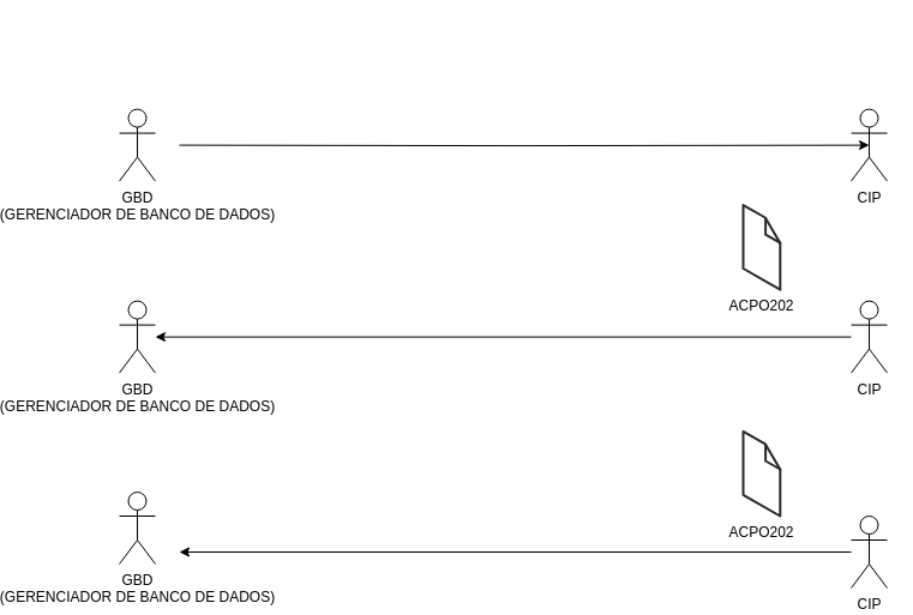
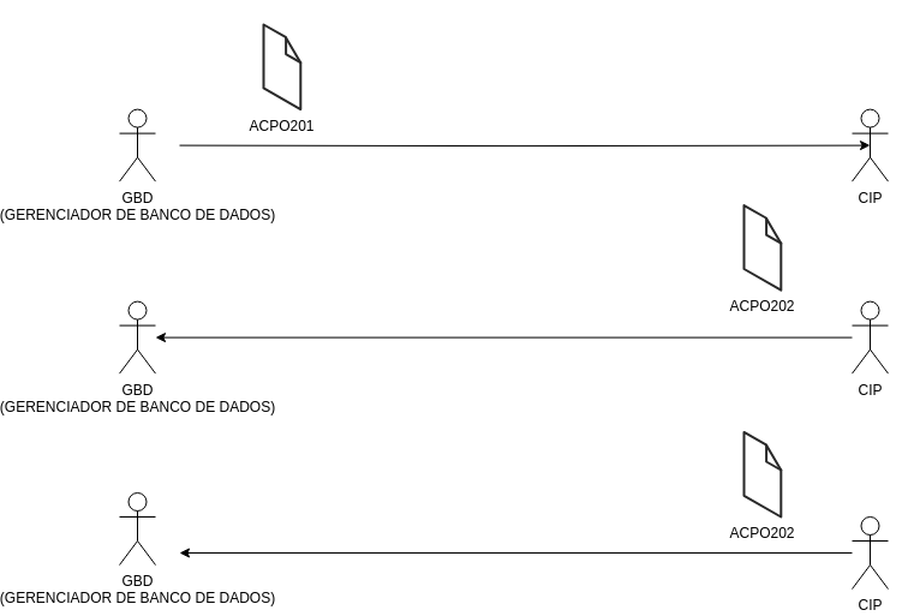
  <mxCell id="0" />
  <mxCell id="1" parent="0" />
  <mxCell id="2" style="edgeStyle=orthogonalEdgeStyle;rounded=0;orthogonalLoop=1;jettySize=auto;html=1;entryX=0.5;entryY=0.5;entryDx=0;entryDy=0;entryPerimeter=0;" edge="1" parent="1" target="3"><mxGeometry relative="1" as="geometry"><mxPoint x="490" y="120.6" as="targetPoint" /><mxPoint x="70" y="120.6" as="sourcePoint" /></mxGeometry></mxCell>
  <mxCell id="3" value="CIP&lt;br&gt;" style="shape=umlActor;verticalLabelPosition=bottom;verticalAlign=top;html=1;" vertex="1" parent="1"><mxGeometry x="630" y="90.6" width="30" height="60" as="geometry" /></mxCell>
+ <mxCell id="4" value="ACPO201" style="verticalLabelPosition=bottom;html=1;verticalAlign=top;strokeWidth=1;align=center;outlineConnect=0;dashed=0;outlineConnect=0;shape=mxgraph.aws3d.file;aspect=fixed;strokeColor=#292929;" vertex="1" parent="1"><mxGeometry x="140" y="20" width="30.8" height="70.6" as="geometry" /></mxCell>
  <mxCell id="5" value="ACPO202" style="verticalLabelPosition=bottom;html=1;verticalAlign=top;strokeWidth=1;align=center;outlineConnect=0;dashed=0;outlineConnect=0;shape=mxgraph.aws3d.file;aspect=fixed;strokeColor=#292929;" vertex="1" parent="1"><mxGeometry x="540" y="170.6" width="30.8" height="70.6" as="geometry" /></mxCell>
  <mxCell id="6" value="GBD &lt;br&gt;(GERENCIADOR DE BANCO DE DADOS)" style="shape=umlActor;verticalLabelPosition=bottom;verticalAlign=top;html=1;outlineConnect=0;" vertex="1" parent="1"><mxGeometry x="20" y="90.6" width="30" height="60" as="geometry" /></mxCell>
  <mxCell id="7" style="edgeStyle=orthogonalEdgeStyle;rounded=0;orthogonalLoop=1;jettySize=auto;html=1;" edge="1" parent="1" source="8" target="9"><mxGeometry relative="1" as="geometry" /></mxCell>
  <mxCell id="8" value="CIP&lt;br&gt;" style="shape=umlActor;verticalLabelPosition=bottom;verticalAlign=top;html=1;" vertex="1" parent="1"><mxGeometry x="630" y="250.6" width="30" height="60" as="geometry" /></mxCell>
  <mxCell id="9" value="GBD &lt;br&gt;(GERENCIADOR DE BANCO DE DADOS)" style="shape=umlActor;verticalLabelPosition=bottom;verticalAlign=top;html=1;outlineConnect=0;" vertex="1" parent="1"><mxGeometry x="20" y="250.6" width="30" height="60" as="geometry" /></mxCell>
  <mxCell id="10" value="GBD &lt;br&gt;(GERENCIADOR DE BANCO DE DADOS)" style="shape=umlActor;verticalLabelPosition=bottom;verticalAlign=top;html=1;outlineConnect=0;" vertex="1" parent="1"><mxGeometry x="20" y="410" width="30" height="60" as="geometry" /></mxCell>
  <mxCell id="11" style="edgeStyle=orthogonalEdgeStyle;rounded=0;orthogonalLoop=1;jettySize=auto;html=1;" edge="1" parent="1" source="12"><mxGeometry relative="1" as="geometry"><mxPoint x="70" y="460" as="targetPoint" /></mxGeometry></mxCell>
  <mxCell id="12" value="CIP&lt;br&gt;" style="shape=umlActor;verticalLabelPosition=bottom;verticalAlign=top;html=1;" vertex="1" parent="1"><mxGeometry x="630" y="430" width="30" height="60" as="geometry" /></mxCell>
  <mxCell id="13" value="ACPO202" style="verticalLabelPosition=bottom;html=1;verticalAlign=top;strokeWidth=1;align=center;outlineConnect=0;dashed=0;outlineConnect=0;shape=mxgraph.aws3d.file;aspect=fixed;strokeColor=#292929;" vertex="1" parent="1"><mxGeometry x="540" y="359.4" width="30.8" height="70.6" as="geometry" /></mxCell>
